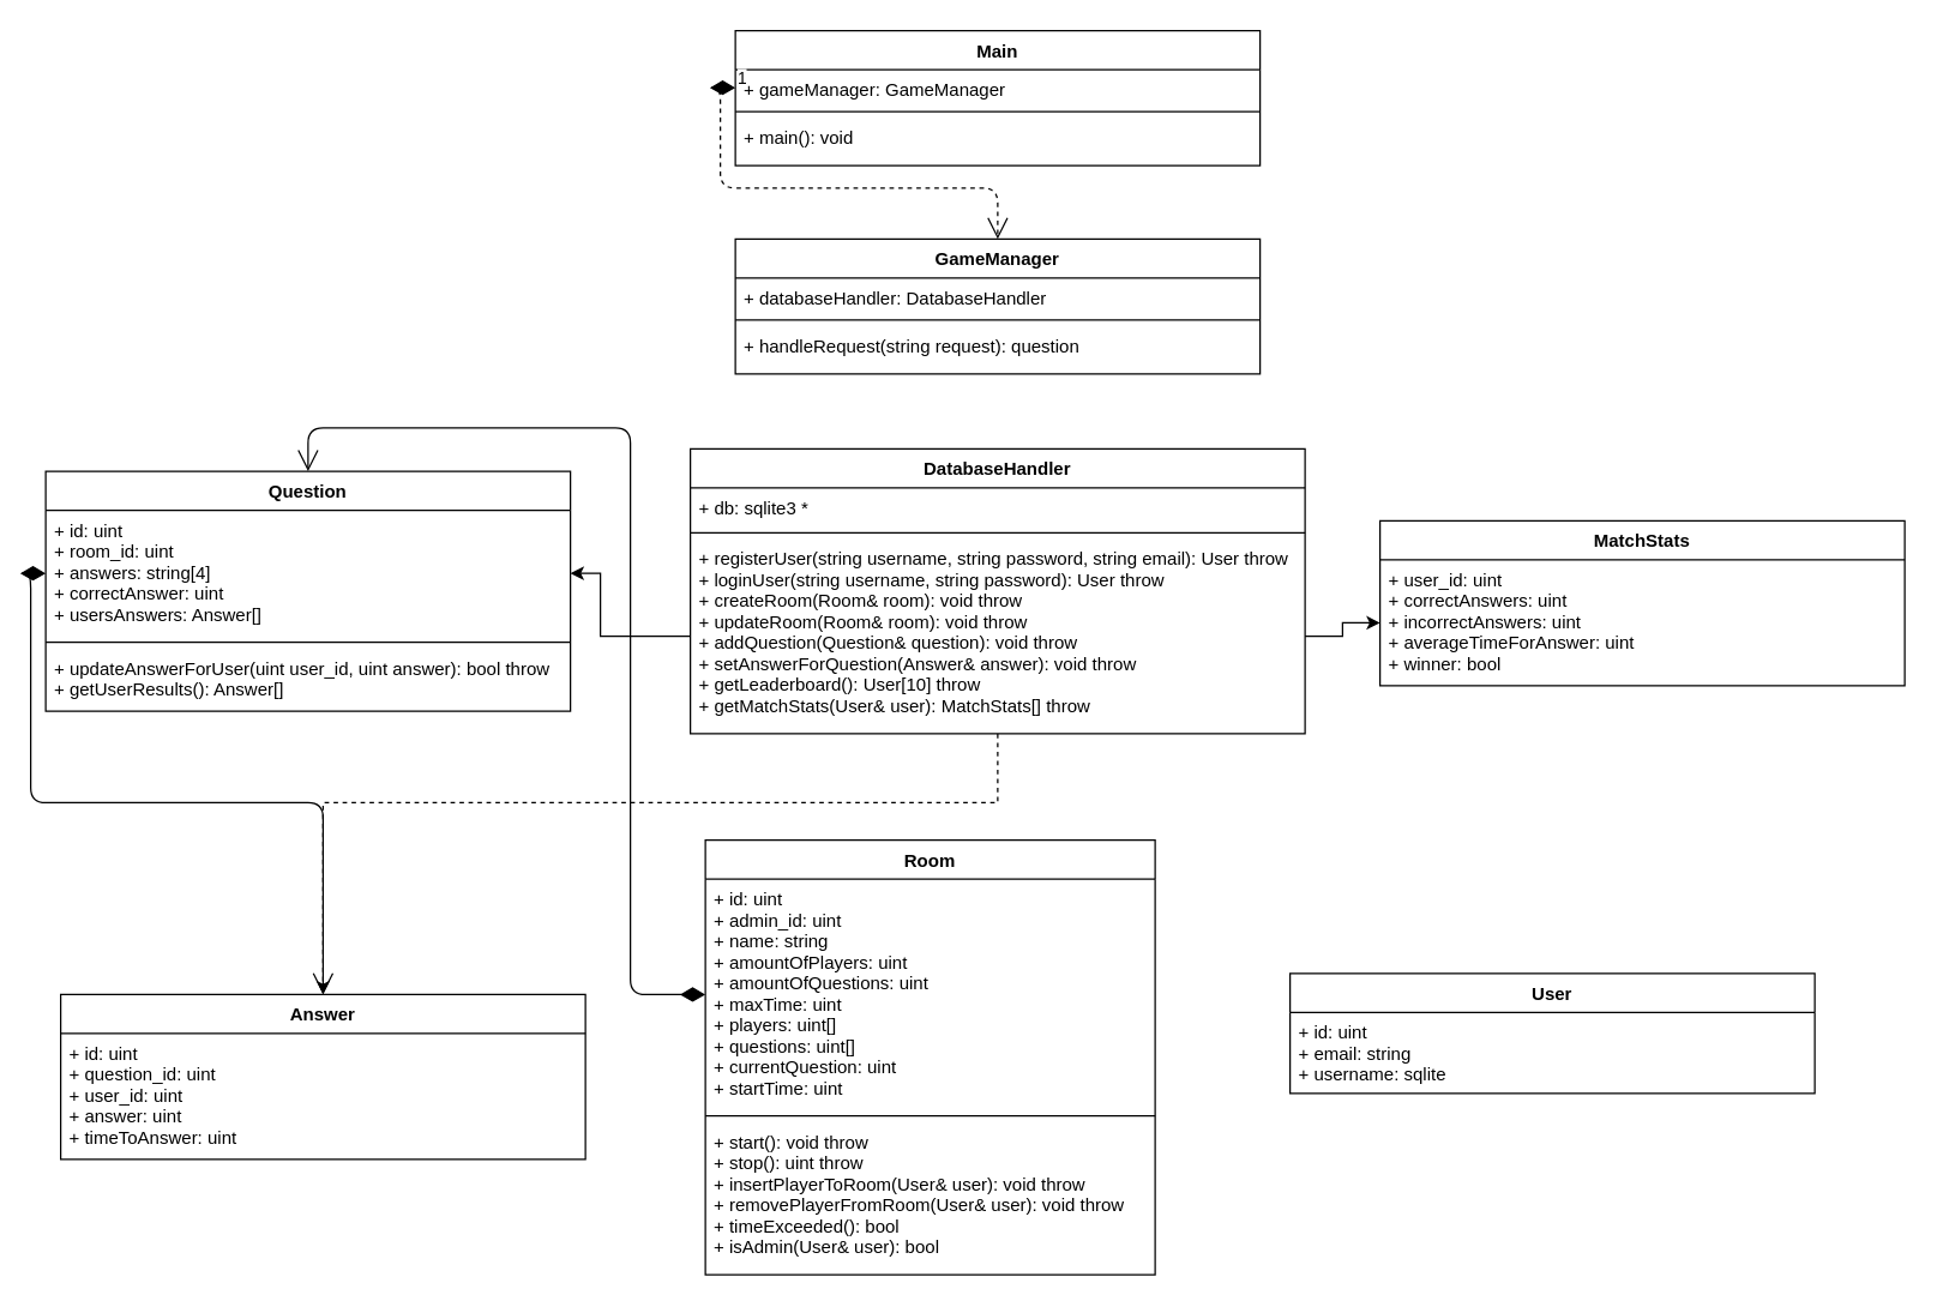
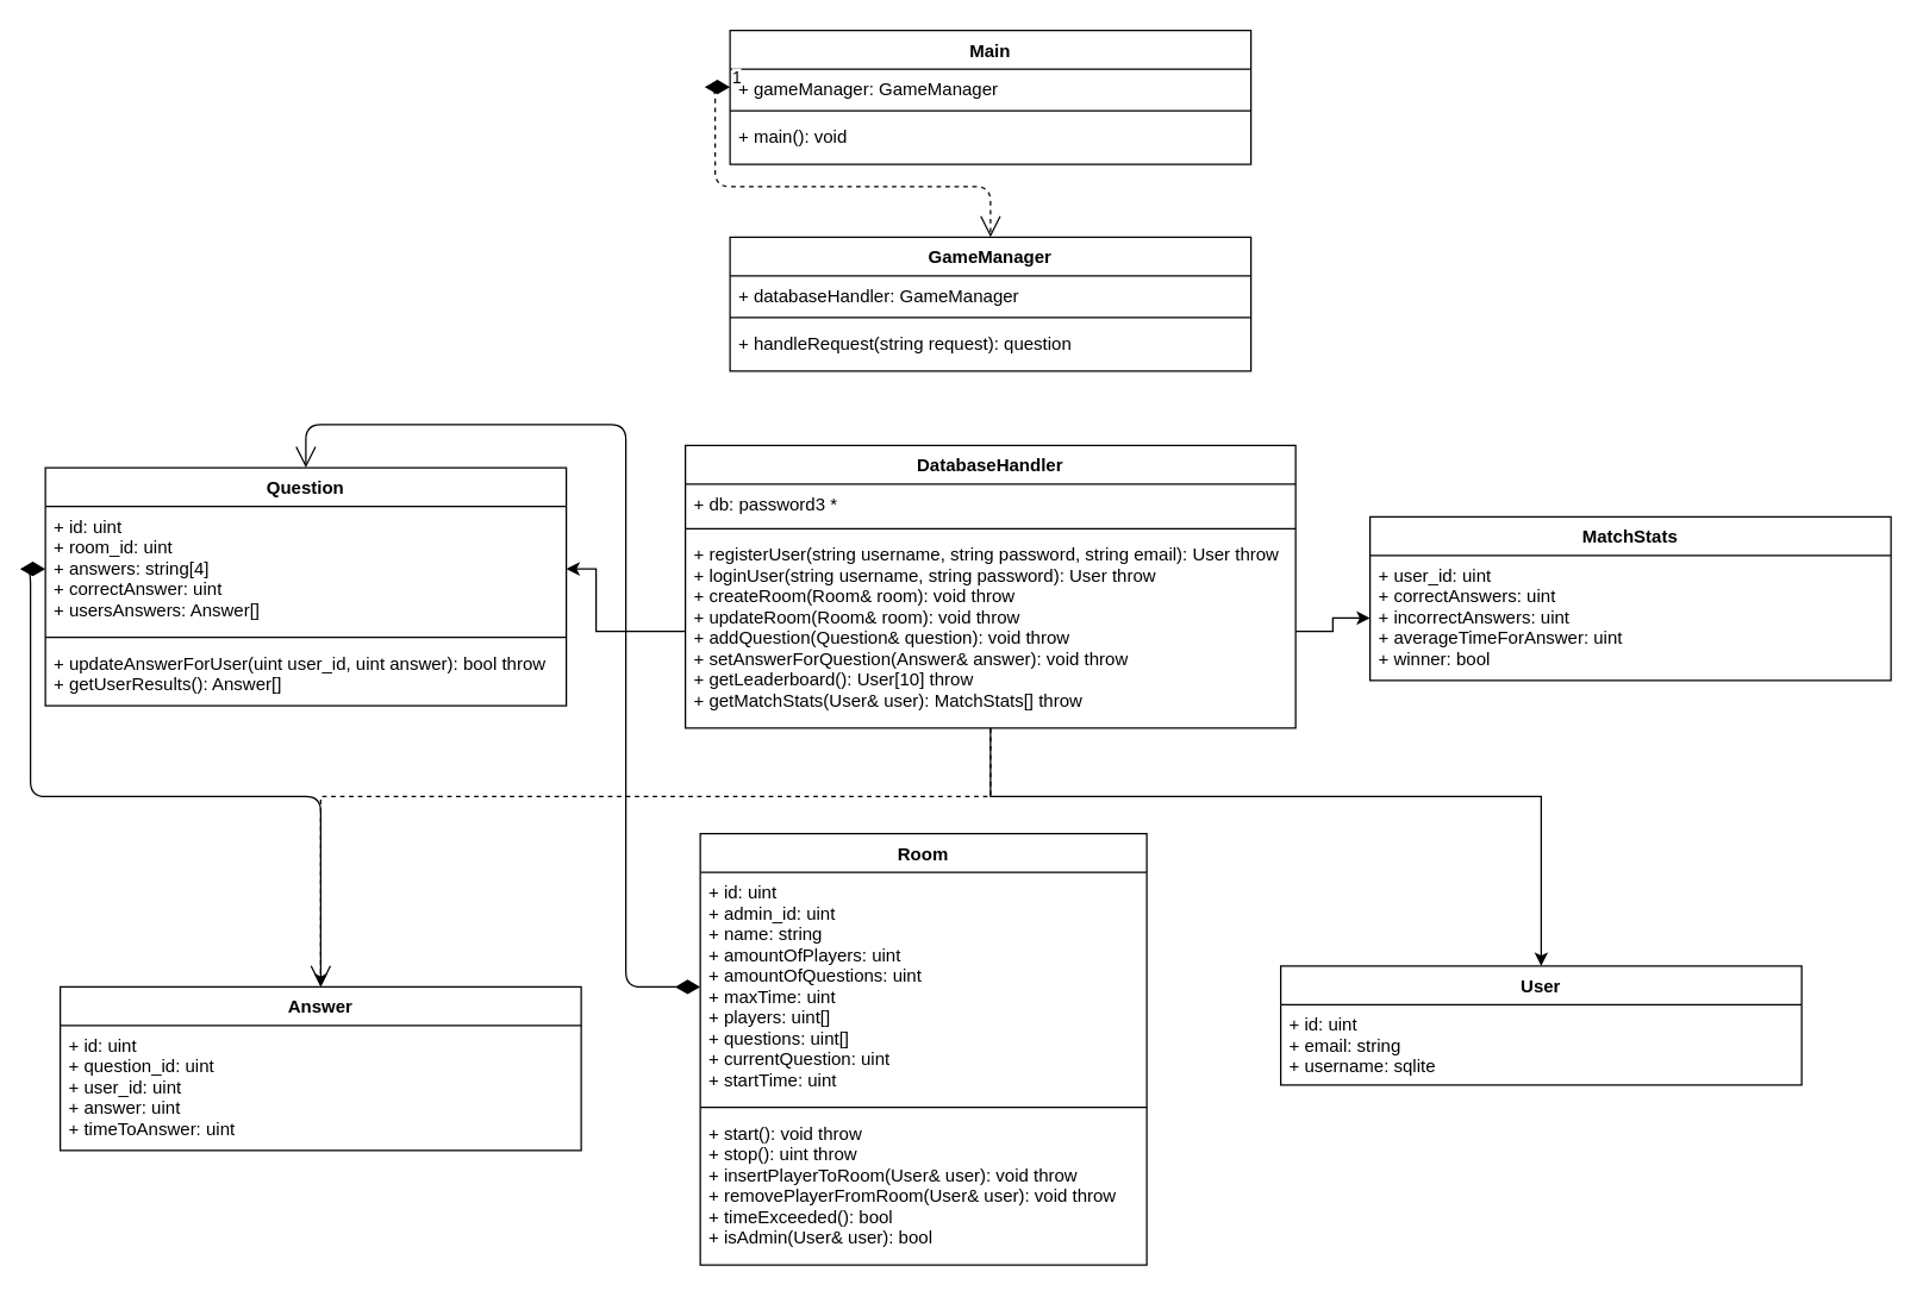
  <mxCell id="0" />
  <mxCell id="1" parent="0" />
+ <mxCell id="2" style="edgeStyle=orthogonalEdgeStyle;rounded=0;orthogonalLoop=1;jettySize=auto;html=1;entryX=0.5;entryY=0;entryDx=0;entryDy=0;" edge="1" parent="1" source="4" target="18"><mxGeometry relative="1" as="geometry"><Array as="points"><mxPoint x="665" y="535" /><mxPoint x="1035" y="535" /></Array></mxGeometry></mxCell>
  <mxCell id="3" style="edgeStyle=orthogonalEdgeStyle;rounded=0;orthogonalLoop=1;jettySize=auto;html=1;entryX=0.5;entryY=0;entryDx=0;entryDy=0;dashed=1;" edge="1" parent="1" source="4" target="16"><mxGeometry relative="1" as="geometry"><Array as="points"><mxPoint x="665" y="535" /><mxPoint x="215" y="535" /></Array></mxGeometry></mxCell>
  <mxCell id="4" value="DatabaseHandler" style="swimlane;fontStyle=1;align=center;verticalAlign=top;childLayout=stackLayout;horizontal=1;startSize=26;horizontalStack=0;resizeParent=1;resizeParentMax=0;resizeLast=0;collapsible=1;marginBottom=0;" vertex="1" parent="1"><mxGeometry x="460" y="299" width="410" height="190" as="geometry" /></mxCell>
- <mxCell id="5" value="+ db: sqlite3 *&#10;" style="text;strokeColor=none;fillColor=none;align=left;verticalAlign=top;spacingLeft=4;spacingRight=4;overflow=hidden;rotatable=0;points=[[0,0.5],[1,0.5]];portConstraint=eastwest;" vertex="1" parent="4"><mxGeometry y="26" width="410" height="26" as="geometry" /></mxCell>
+ <mxCell id="5" value="+ db: password3 *&#10;" style="text;strokeColor=none;fillColor=none;align=left;verticalAlign=top;spacingLeft=4;spacingRight=4;overflow=hidden;rotatable=0;points=[[0,0.5],[1,0.5]];portConstraint=eastwest;" vertex="1" parent="4"><mxGeometry y="26" width="410" height="26" as="geometry" /></mxCell>
  <mxCell id="6" value="" style="line;strokeWidth=1;fillColor=none;align=left;verticalAlign=middle;spacingTop=-1;spacingLeft=3;spacingRight=3;rotatable=0;labelPosition=right;points=[];portConstraint=eastwest;" vertex="1" parent="4"><mxGeometry y="52" width="410" height="8" as="geometry" /></mxCell>
  <mxCell id="7" value="+ registerUser(string username, string password, string email): User throw&#10;+ loginUser(string username, string password): User throw&#10;+ createRoom(Room&amp; room): void throw&#10;+ updateRoom(Room&amp; room): void throw&#10;+ addQuestion(Question&amp; question): void throw&#10;+ setAnswerForQuestion(Answer&amp; answer): void throw&#10;+ getLeaderboard(): User[10] throw&#10;+ getMatchStats(User&amp; user): MatchStats[] throw&#10;" style="text;strokeColor=none;fillColor=none;align=left;verticalAlign=top;spacingLeft=4;spacingRight=4;overflow=hidden;rotatable=0;points=[[0,0.5],[1,0.5]];portConstraint=eastwest;" vertex="1" parent="4"><mxGeometry y="60" width="410" height="130" as="geometry" /></mxCell>
  <mxCell id="8" value="Room&#10;" style="swimlane;fontStyle=1;align=center;verticalAlign=top;childLayout=stackLayout;horizontal=1;startSize=26;horizontalStack=0;resizeParent=1;resizeParentMax=0;resizeLast=0;collapsible=1;marginBottom=0;" vertex="1" parent="1"><mxGeometry x="470" y="560" width="300" height="290" as="geometry" /></mxCell>
  <mxCell id="9" value="+ id: uint&#10;+ admin_id: uint&#10;+ name: string&#10;+ amountOfPlayers: uint&#10;+ amountOfQuestions: uint&#10;+ maxTime: uint&#10;+ players: uint[]&#10;+ questions: uint[]&#10;+ currentQuestion: uint&#10;+ startTime: uint&#10;" style="text;strokeColor=none;fillColor=none;align=left;verticalAlign=top;spacingLeft=4;spacingRight=4;overflow=hidden;rotatable=0;points=[[0,0.5],[1,0.5]];portConstraint=eastwest;" vertex="1" parent="8"><mxGeometry y="26" width="300" height="154" as="geometry" /></mxCell>
  <mxCell id="10" value="" style="line;strokeWidth=1;fillColor=none;align=left;verticalAlign=middle;spacingTop=-1;spacingLeft=3;spacingRight=3;rotatable=0;labelPosition=right;points=[];portConstraint=eastwest;" vertex="1" parent="8"><mxGeometry y="180" width="300" height="8" as="geometry" /></mxCell>
  <mxCell id="11" value="+ start(): void throw&#10;+ stop(): uint throw&#10;+ insertPlayerToRoom(User&amp; user): void throw&#10;+ removePlayerFromRoom(User&amp; user): void throw&#10;+ timeExceeded(): bool&#10;+ isAdmin(User&amp; user): bool" style="text;strokeColor=none;fillColor=none;align=left;verticalAlign=top;spacingLeft=4;spacingRight=4;overflow=hidden;rotatable=0;points=[[0,0.5],[1,0.5]];portConstraint=eastwest;" vertex="1" parent="8"><mxGeometry y="188" width="300" height="102" as="geometry" /></mxCell>
  <mxCell id="12" value="Question&#10;" style="swimlane;fontStyle=1;align=center;verticalAlign=top;childLayout=stackLayout;horizontal=1;startSize=26;horizontalStack=0;resizeParent=1;resizeParentMax=0;resizeLast=0;collapsible=1;marginBottom=0;" vertex="1" parent="1"><mxGeometry x="30" y="314" width="350" height="160" as="geometry" /></mxCell>
  <mxCell id="13" value="+ id: uint&#10;+ room_id: uint&#10;+ answers: string[4]&#10;+ correctAnswer: uint&#10;+ usersAnswers: Answer[]&#10;" style="text;strokeColor=none;fillColor=none;align=left;verticalAlign=top;spacingLeft=4;spacingRight=4;overflow=hidden;rotatable=0;points=[[0,0.5],[1,0.5]];portConstraint=eastwest;" vertex="1" parent="12"><mxGeometry y="26" width="350" height="84" as="geometry" /></mxCell>
  <mxCell id="14" value="" style="line;strokeWidth=1;fillColor=none;align=left;verticalAlign=middle;spacingTop=-1;spacingLeft=3;spacingRight=3;rotatable=0;labelPosition=right;points=[];portConstraint=eastwest;" vertex="1" parent="12"><mxGeometry y="110" width="350" height="8" as="geometry" /></mxCell>
  <mxCell id="15" value="+ updateAnswerForUser(uint user_id, uint answer): bool throw&#10;+ getUserResults(): Answer[]" style="text;strokeColor=none;fillColor=none;align=left;verticalAlign=top;spacingLeft=4;spacingRight=4;overflow=hidden;rotatable=0;points=[[0,0.5],[1,0.5]];portConstraint=eastwest;" vertex="1" parent="12"><mxGeometry y="118" width="350" height="42" as="geometry" /></mxCell>
  <mxCell id="16" value="Answer&#10;" style="swimlane;fontStyle=1;align=center;verticalAlign=top;childLayout=stackLayout;horizontal=1;startSize=26;horizontalStack=0;resizeParent=1;resizeParentMax=0;resizeLast=0;collapsible=1;marginBottom=0;" vertex="1" parent="1"><mxGeometry x="40" y="663" width="350" height="110" as="geometry" /></mxCell>
  <mxCell id="17" value="+ id: uint&#10;+ question_id: uint&#10;+ user_id: uint&#10;+ answer: uint&#10;+ timeToAnswer: uint&#10;" style="text;strokeColor=none;fillColor=none;align=left;verticalAlign=top;spacingLeft=4;spacingRight=4;overflow=hidden;rotatable=0;points=[[0,0.5],[1,0.5]];portConstraint=eastwest;" vertex="1" parent="16"><mxGeometry y="26" width="350" height="84" as="geometry" /></mxCell>
  <mxCell id="18" value="User&#10;" style="swimlane;fontStyle=1;align=center;verticalAlign=top;childLayout=stackLayout;horizontal=1;startSize=26;horizontalStack=0;resizeParent=1;resizeParentMax=0;resizeLast=0;collapsible=1;marginBottom=0;" vertex="1" parent="1"><mxGeometry x="860" y="649" width="350" height="80" as="geometry" /></mxCell>
  <mxCell id="19" value="+ id: uint&#10;+ email: string&#10;+ username: sqlite&#10;&#10;" style="text;strokeColor=none;fillColor=none;align=left;verticalAlign=top;spacingLeft=4;spacingRight=4;overflow=hidden;rotatable=0;points=[[0,0.5],[1,0.5]];portConstraint=eastwest;" vertex="1" parent="18"><mxGeometry y="26" width="350" height="54" as="geometry" /></mxCell>
  <mxCell id="20" value="MatchStats&#10;" style="swimlane;fontStyle=1;align=center;verticalAlign=top;childLayout=stackLayout;horizontal=1;startSize=26;horizontalStack=0;resizeParent=1;resizeParentMax=0;resizeLast=0;collapsible=1;marginBottom=0;" vertex="1" parent="1"><mxGeometry x="920" y="347" width="350" height="110" as="geometry" /></mxCell>
  <mxCell id="21" value="+ user_id: uint&#10;+ correctAnswers: uint&#10;+ incorrectAnswers: uint&#10;+ averageTimeForAnswer: uint&#10;+ winner: bool&#10;&#10;" style="text;strokeColor=none;fillColor=none;align=left;verticalAlign=top;spacingLeft=4;spacingRight=4;overflow=hidden;rotatable=0;points=[[0,0.5],[1,0.5]];portConstraint=eastwest;" vertex="1" parent="20"><mxGeometry y="26" width="350" height="84" as="geometry" /></mxCell>
  <mxCell id="22" value="GameManager&#10;" style="swimlane;fontStyle=1;align=center;verticalAlign=top;childLayout=stackLayout;horizontal=1;startSize=26;horizontalStack=0;resizeParent=1;resizeParentMax=0;resizeLast=0;collapsible=1;marginBottom=0;" vertex="1" parent="1"><mxGeometry x="490" y="159" width="350" height="90" as="geometry" /></mxCell>
- <mxCell id="23" value="+ databaseHandler: DatabaseHandler&#10;" style="text;strokeColor=none;fillColor=none;align=left;verticalAlign=top;spacingLeft=4;spacingRight=4;overflow=hidden;rotatable=0;points=[[0,0.5],[1,0.5]];portConstraint=eastwest;" vertex="1" parent="22"><mxGeometry y="26" width="350" height="24" as="geometry" /></mxCell>
+ <mxCell id="23" value="+ databaseHandler: GameManager&#10;" style="text;strokeColor=none;fillColor=none;align=left;verticalAlign=top;spacingLeft=4;spacingRight=4;overflow=hidden;rotatable=0;points=[[0,0.5],[1,0.5]];portConstraint=eastwest;" vertex="1" parent="22"><mxGeometry y="26" width="350" height="24" as="geometry" /></mxCell>
  <mxCell id="24" value="" style="line;strokeWidth=1;fillColor=none;align=left;verticalAlign=middle;spacingTop=-1;spacingLeft=3;spacingRight=3;rotatable=0;labelPosition=right;points=[];portConstraint=eastwest;" vertex="1" parent="22"><mxGeometry y="50" width="350" height="8" as="geometry" /></mxCell>
  <mxCell id="25" value="+ handleRequest(string request): question" style="text;strokeColor=none;fillColor=none;align=left;verticalAlign=top;spacingLeft=4;spacingRight=4;overflow=hidden;rotatable=0;points=[[0,0.5],[1,0.5]];portConstraint=eastwest;" vertex="1" parent="22"><mxGeometry y="58" width="350" height="32" as="geometry" /></mxCell>
  <mxCell id="26" value="Main&#10;" style="swimlane;fontStyle=1;align=center;verticalAlign=top;childLayout=stackLayout;horizontal=1;startSize=26;horizontalStack=0;resizeParent=1;resizeParentMax=0;resizeLast=0;collapsible=1;marginBottom=0;" vertex="1" parent="1"><mxGeometry x="490" y="20" width="350" height="90" as="geometry" /></mxCell>
  <mxCell id="27" value="+ gameManager: GameManager&#10;" style="text;strokeColor=none;fillColor=none;align=left;verticalAlign=top;spacingLeft=4;spacingRight=4;overflow=hidden;rotatable=0;points=[[0,0.5],[1,0.5]];portConstraint=eastwest;" vertex="1" parent="26"><mxGeometry y="26" width="350" height="24" as="geometry" /></mxCell>
  <mxCell id="28" value="" style="line;strokeWidth=1;fillColor=none;align=left;verticalAlign=middle;spacingTop=-1;spacingLeft=3;spacingRight=3;rotatable=0;labelPosition=right;points=[];portConstraint=eastwest;" vertex="1" parent="26"><mxGeometry y="50" width="350" height="8" as="geometry" /></mxCell>
  <mxCell id="29" value="+ main(): void" style="text;strokeColor=none;fillColor=none;align=left;verticalAlign=top;spacingLeft=4;spacingRight=4;overflow=hidden;rotatable=0;points=[[0,0.5],[1,0.5]];portConstraint=eastwest;" vertex="1" parent="26"><mxGeometry y="58" width="350" height="32" as="geometry" /></mxCell>
  <mxCell id="30" value="1" style="endArrow=open;html=1;endSize=12;startArrow=diamondThin;startSize=14;startFill=1;edgeStyle=orthogonalEdgeStyle;align=left;verticalAlign=bottom;exitX=0;exitY=0.5;exitDx=0;exitDy=0;dashed=1;" edge="1" parent="1" source="27" target="22"><mxGeometry x="-1" y="3" relative="1" as="geometry"><mxPoint x="330" y="125" as="sourcePoint" /><mxPoint x="490" y="125" as="targetPoint" /><Array as="points"><mxPoint x="480" y="58" /><mxPoint x="480" y="125" /><mxPoint x="665" y="125" /></Array></mxGeometry></mxCell>
  <mxCell id="31" value="" style="endArrow=open;html=1;endSize=12;startArrow=diamondThin;startSize=14;startFill=1;edgeStyle=orthogonalEdgeStyle;align=left;verticalAlign=bottom;entryX=0.5;entryY=0;entryDx=0;entryDy=0;" edge="1" parent="1" source="9" target="12"><mxGeometry x="-1" y="3" relative="1" as="geometry"><mxPoint x="280" y="725" as="sourcePoint" /><mxPoint x="610" y="945" as="targetPoint" /><Array as="points"><mxPoint x="420" y="663" /><mxPoint x="420" y="285" /><mxPoint x="205" y="285" /></Array></mxGeometry></mxCell>
  <mxCell id="32" style="edgeStyle=orthogonalEdgeStyle;rounded=0;orthogonalLoop=1;jettySize=auto;html=1;entryX=0;entryY=0.5;entryDx=0;entryDy=0;" edge="1" parent="1" source="7" target="21"><mxGeometry relative="1" as="geometry" /></mxCell>
  <mxCell id="33" style="edgeStyle=orthogonalEdgeStyle;rounded=0;orthogonalLoop=1;jettySize=auto;html=1;entryX=1;entryY=0.5;entryDx=0;entryDy=0;" edge="1" parent="1" source="7" target="13"><mxGeometry relative="1" as="geometry"><Array as="points"><mxPoint x="400" y="424" /><mxPoint x="400" y="382" /></Array></mxGeometry></mxCell>
  <mxCell id="34" value="" style="endArrow=open;html=1;endSize=12;startArrow=diamondThin;startSize=14;startFill=1;edgeStyle=orthogonalEdgeStyle;align=left;verticalAlign=bottom;exitX=0;exitY=0.5;exitDx=0;exitDy=0;entryX=0.5;entryY=0;entryDx=0;entryDy=0;" edge="1" parent="1" source="13" target="16"><mxGeometry x="-1" y="3" relative="1" as="geometry"><mxPoint x="100" y="505" as="sourcePoint" /><mxPoint x="260" y="505" as="targetPoint" /><Array as="points"><mxPoint x="20" y="382" /><mxPoint x="20" y="535" /><mxPoint x="215" y="535" /></Array></mxGeometry></mxCell>
